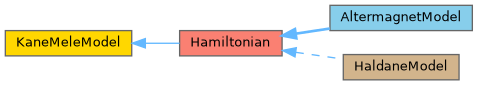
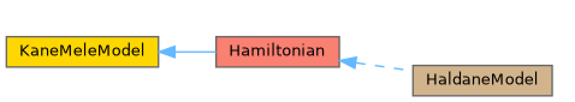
  digraph {
    rankdir=LR
    node [color=grey40 fontname=Helvetica fontsize=10 shape=box style=filled]
    edge [color=steelblue1 dir=back fontname=Helvetica fontsize=10 labelfontname=Helvetica labelfontsize=10]
    n1 [fillcolor=salmon height=0.2 label=Hamiltonian width=0.4]
-   n2 [fillcolor=skyblue height=0.2 label=AltermagnetModel width=0.4]
    n3 [fillcolor=tan height=0.2 label=HaldaneModel width=0.4]
    n4 [fillcolor=gold height=0.2 label=KaneMeleModel width=0.4]
-   n1 -> n2 [style=bold]
    n1 -> n3 [style=dashed]
    n4 -> n1 [style=solid]
  }
